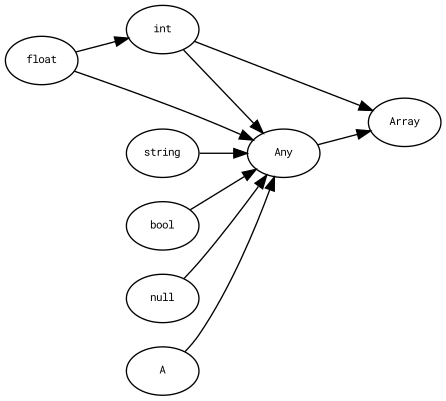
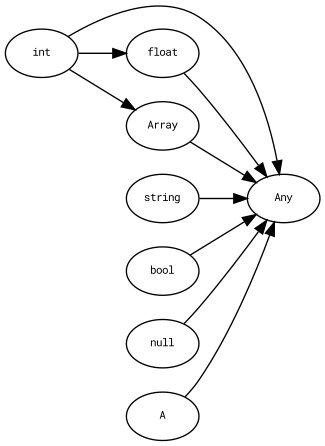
  digraph {
    fontname="Roboto Mono"
    rankdir=LR
    node [fontname="Roboto Mono" fontsize=8]
    edge [fontname="Roboto Mono" fontsize=8]
    n1 [label=int]
    n2 [label=Any]
    n3 [label=float]
    n4 [label=Array]
    n5 [label=string]
    n6 [label=bool]
    n7 [label=null]
    n8 [label=A]
    n1 -> n2
-   n3 -> n1
+   n1 -> n3
    n1 -> n4
    n3 -> n2
-   n2 -> n4
+   n4 -> n2
    n5 -> n2
    n6 -> n2
    n7 -> n2
    n8 -> n2
  }
